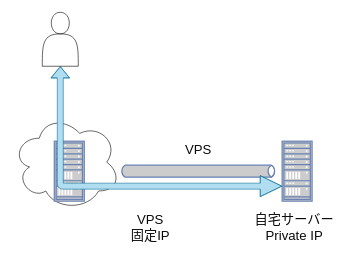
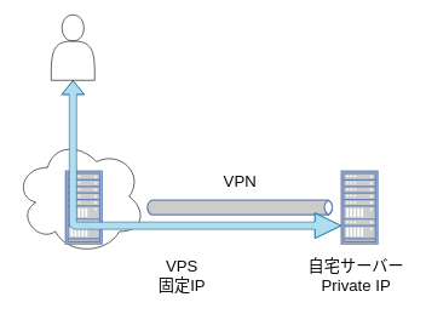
  <mxCell id="0" />
  <mxCell id="1" parent="0" />
  <mxCell id="2" value="" style="ellipse;shape=cloud;whiteSpace=wrap;html=1;" vertex="1" parent="1"><mxGeometry x="20" y="190" width="180" height="160" as="geometry" /></mxCell>
  <mxCell id="3" value="" style="html=1;outlineConnect=0;fillColor=#CCCCCC;strokeColor=#6881B3;gradientColor=none;gradientDirection=north;strokeWidth=2;shape=mxgraph.networks.bus;gradientColor=none;gradientDirection=north;fontColor=#ffffff;perimeter=backbonePerimeter;backboneSize=20;" vertex="1" parent="1"><mxGeometry x="200" y="250" width="260" height="70" as="geometry" /></mxCell>
  <mxCell id="4" value="" style="fontColor=#0066CC;verticalAlign=top;verticalLabelPosition=bottom;labelPosition=center;align=center;html=1;outlineConnect=0;fillColor=#CCCCCC;strokeColor=#6881B3;gradientColor=none;gradientDirection=north;strokeWidth=2;shape=mxgraph.networks.rack;" vertex="1" parent="1"><mxGeometry x="470" y="235" width="50" height="100" as="geometry" /></mxCell>
  <mxCell id="5" value="" style="fontColor=#0066CC;verticalAlign=top;verticalLabelPosition=bottom;labelPosition=center;align=center;html=1;outlineConnect=0;fillColor=#CCCCCC;strokeColor=#6881B3;gradientColor=none;gradientDirection=north;strokeWidth=2;shape=mxgraph.networks.rack;" vertex="1" parent="1"><mxGeometry x="90" y="235" width="50" height="100" as="geometry" /></mxCell>
- <mxCell id="6" value="VPS" style="text;html=1;resizable=0;autosize=1;align=center;verticalAlign=middle;points=[];rounded=0;fontColor=#0A0A0A;fontSize=22;strokeColor=none;" vertex="1" parent="1"><mxGeometry x="300" y="235" width="60" height="30" as="geometry" /></mxCell>
+ <mxCell id="6" value="VPN" style="text;html=1;resizable=0;autosize=1;align=center;verticalAlign=middle;points=[];rounded=0;fontColor=#0A0A0A;fontSize=22;strokeColor=none;" vertex="1" parent="1"><mxGeometry x="300" y="235" width="60" height="30" as="geometry" /></mxCell>
  <mxCell id="7" value="VPS&lt;br&gt;固定IP" style="text;html=1;resizable=0;autosize=1;align=center;verticalAlign=middle;points=[];rounded=0;fontColor=#0A0A0A;fontSize=22;strokeColor=none;" vertex="1" parent="1"><mxGeometry x="210" y="350" width="80" height="60" as="geometry" /></mxCell>
  <mxCell id="8" value="自宅サーバー&lt;br&gt;Private IP" style="text;html=1;resizable=0;autosize=1;align=center;verticalAlign=middle;points=[];rounded=0;fontColor=#0A0A0A;fontSize=22;strokeColor=none;" vertex="1" parent="1"><mxGeometry x="415" y="350" width="150" height="60" as="geometry" /></mxCell>
  <mxCell id="9" style="edgeStyle=orthogonalEdgeStyle;shape=flexArrow;html=1;fontSize=22;fontColor=#0A0A0A;curved=1;endWidth=24;endSize=11.67;fillColor=#b1ddf0;strokeColor=#10739e;endArrow=block;startArrow=block;" edge="1" parent="1" source="10" target="4"><mxGeometry relative="1" as="geometry"><mxPoint x="480" y="220" as="targetPoint" /><Array as="points"><mxPoint x="100" y="310" /></Array></mxGeometry></mxCell>
  <mxCell id="10" value="" style="shape=actor;whiteSpace=wrap;html=1;fontSize=22;fontColor=#0A0A0A;strokeColor=default;fillColor=none;" vertex="1" parent="1"><mxGeometry x="70" y="20" width="60" height="90" as="geometry" /></mxCell>
